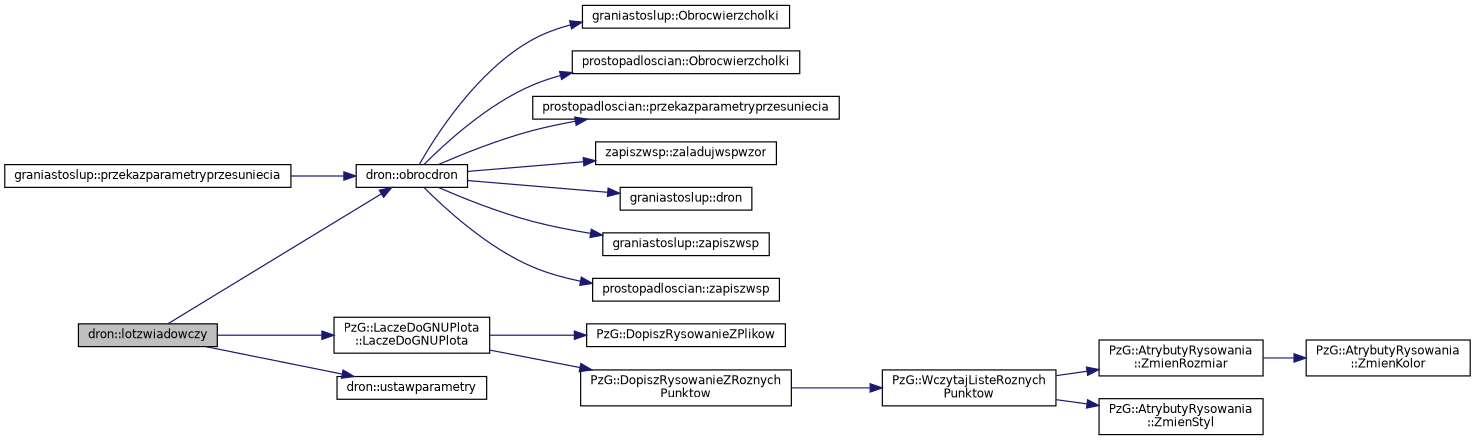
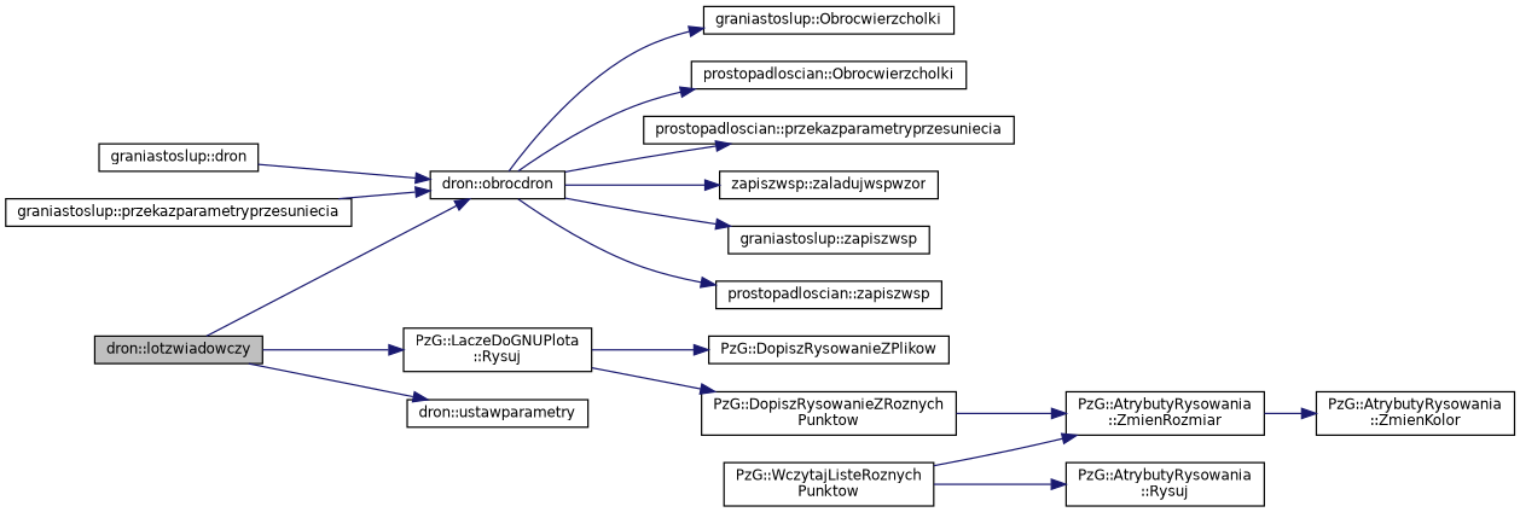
  digraph {
    rankdir=LR
    node [color=black fillcolor=white fontname=Helvetica fontsize=10 shape=record style=filled]
    edge [color=midnightblue fontname=Helvetica fontsize=10 labelfontname=Helvetica labelfontsize=10 style=solid]
    n1 [fillcolor=grey75 fontcolor=black height=0.2 label="dron::lotzwiadowczy" width=0.4]
    n2 [height=0.2 label="dron::obrocdron" width=0.4]
-   n3 [height=0.2 label="PzG::LaczeDoGNUPlota\l::LaczeDoGNUPlota" width=0.4]
+   n3 [height=0.2 label="PzG::LaczeDoGNUPlota\l::Rysuj" width=0.4]
    n4 [height=0.2 label="dron::ustawparametry" width=0.4]
    n5 [height=0.2 label="graniastoslup::Obrocwierzcholki" width=0.4]
    n6 [height=0.2 label="prostopadloscian::Obrocwierzcholki" width=0.4]
    n7 [height=0.2 label="prostopadloscian::przekazparametryprzesuniecia" width=0.4]
    n8 [height=0.2 label="zapiszwsp::zaladujwspwzor" width=0.4]
    n9 [height=0.2 label="graniastoslup::dron" width=0.4]
    n10 [height=0.2 label="graniastoslup::zapiszwsp" width=0.4]
    n11 [height=0.2 label="prostopadloscian::zapiszwsp" width=0.4]
    n12 [height=0.2 label="PzG::DopiszRysowanieZPlikow" width=0.4]
    n13 [height=0.2 label="PzG::DopiszRysowanieZRoznych\lPunktow" width=0.4]
    n14 [height=0.2 label="graniastoslup::przekazparametryprzesuniecia" width=0.4]
    n15 [height=0.2 label="PzG::WczytajListeRoznych\lPunktow" width=0.4]
    n16 [height=0.2 label="PzG::AtrybutyRysowania\l::ZmienRozmiar" width=0.4]
-   n17 [height=0.2 label="PzG::AtrybutyRysowania\l::ZmienStyl" width=0.4]
+   n17 [height=0.2 label="PzG::AtrybutyRysowania\l::Rysuj" width=0.4]
    n18 [height=0.2 label="PzG::AtrybutyRysowania\l::ZmienKolor" width=0.4]
    n1 -> n2
    n1 -> n3
    n1 -> n4
    n2 -> n5
    n2 -> n6
    n2 -> n7
    n2 -> n8
-   n2 -> n9
+   n9 -> n2
    n2 -> n10
    n2 -> n11
    n3 -> n12
    n3 -> n13
-   n13 -> n15
+   n13 -> n16
    n14 -> n2
    n15 -> n16
    n15 -> n17
    n16 -> n18
  }
